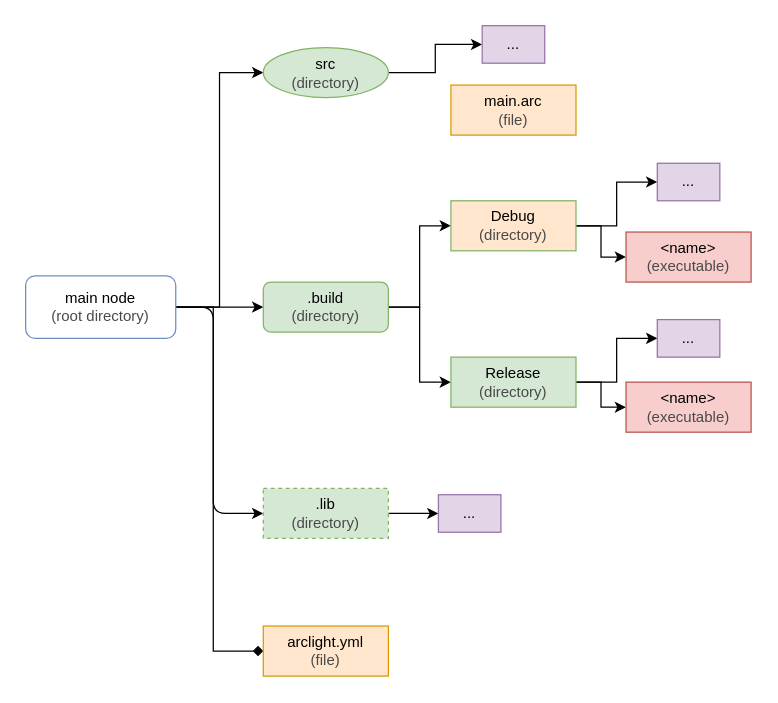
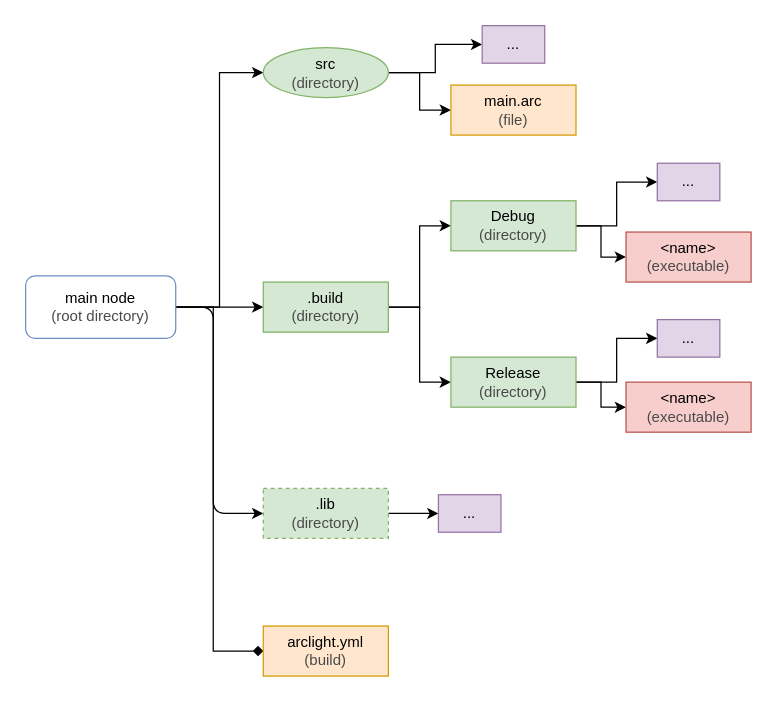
  <mxCell id="0" />
  <mxCell id="1" parent="0" />
  <mxCell id="2" style="edgeStyle=orthogonalEdgeStyle;rounded=0;orthogonalLoop=1;jettySize=auto;html=1;entryX=0;entryY=0.5;entryDx=0;entryDy=0;fontColor=#4A4A4A;" parent="1" source="6" target="13" edge="1"><mxGeometry relative="1" as="geometry" /></mxCell>
  <mxCell id="3" style="edgeStyle=orthogonalEdgeStyle;rounded=0;orthogonalLoop=1;jettySize=auto;html=1;entryX=0;entryY=0.5;entryDx=0;entryDy=0;fontColor=#4A4A4A;" parent="1" source="6" target="9" edge="1"><mxGeometry relative="1" as="geometry" /></mxCell>
  <mxCell id="4" style="edgeStyle=orthogonalEdgeStyle;rounded=0;orthogonalLoop=1;jettySize=auto;html=1;entryX=0;entryY=0.5;entryDx=0;entryDy=0;fontColor=#4A4A4A;endArrow=diamond;" parent="1" source="6" target="10" edge="1"><mxGeometry relative="1" as="geometry"><Array as="points"><mxPoint x="170" y="245" /><mxPoint x="170" y="520" /></Array></mxGeometry></mxCell>
  <mxCell id="5" style="edgeStyle=elbowEdgeStyle;html=1;entryX=0;entryY=0.5;entryDx=0;entryDy=0;" edge="1" parent="1" source="6" target="27"><mxGeometry relative="1" as="geometry"><Array as="points"><mxPoint x="170" y="330" /></Array></mxGeometry></mxCell>
  <mxCell id="6" value="&lt;font color=&quot;#000000&quot;&gt;main node&lt;/font&gt;&lt;br&gt;&lt;font color=&quot;#4a4a4a&quot;&gt;(root directory)&lt;/font&gt;" style="rounded=1;whiteSpace=wrap;html=1;fillColor=#ffffff;strokeColor=#6c8ebf;" parent="1" vertex="1"><mxGeometry x="20" y="220" width="120" height="50" as="geometry" /></mxCell>
  <mxCell id="7" style="edgeStyle=orthogonalEdgeStyle;rounded=0;orthogonalLoop=1;jettySize=auto;html=1;entryX=0;entryY=0.5;entryDx=0;entryDy=0;fontColor=#4A4A4A;" parent="1" source="9" target="24" edge="1"><mxGeometry relative="1" as="geometry" /></mxCell>
+ <mxCell id="8" value="" style="edgeStyle=orthogonalEdgeStyle;rounded=0;orthogonalLoop=1;jettySize=auto;html=1;fontColor=#4A4A4A;" parent="1" source="9" target="25" edge="1"><mxGeometry relative="1" as="geometry" /></mxCell>
  <mxCell id="9" value="&lt;font color=&quot;#000000&quot;&gt;src&lt;/font&gt;&lt;br&gt;&lt;font color=&quot;#4a4a4a&quot;&gt;(directory)&lt;/font&gt;" style="ellipse;whiteSpace=wrap;html=1;fillColor=#d5e8d4;strokeColor=#82b366;" parent="1" vertex="1"><mxGeometry x="210" y="37.5" width="100" height="40" as="geometry" /></mxCell>
- <mxCell id="10" value="&lt;font color=&quot;#000000&quot;&gt;arclight.yml&lt;br&gt;&lt;/font&gt;&lt;font color=&quot;#4a4a4a&quot;&gt;(file)&lt;/font&gt;" style="rounded=0;whiteSpace=wrap;html=1;fillColor=#ffe6cc;strokeColor=#d79b00;" parent="1" vertex="1"><mxGeometry x="210" y="500" width="100" height="40" as="geometry" /></mxCell>
+ <mxCell id="10" value="&lt;font color=&quot;#000000&quot;&gt;arclight.yml&lt;br&gt;&lt;/font&gt;&lt;font color=&quot;#4a4a4a&quot;&gt;(build)&lt;/font&gt;" style="rounded=0;whiteSpace=wrap;html=1;fillColor=#ffe6cc;strokeColor=#d79b00;" parent="1" vertex="1"><mxGeometry x="210" y="500" width="100" height="40" as="geometry" /></mxCell>
  <mxCell id="11" style="edgeStyle=orthogonalEdgeStyle;rounded=0;orthogonalLoop=1;jettySize=auto;html=1;entryX=0;entryY=0.5;entryDx=0;entryDy=0;fontColor=#4A4A4A;" parent="1" source="13" target="16" edge="1"><mxGeometry relative="1" as="geometry" /></mxCell>
  <mxCell id="12" style="edgeStyle=orthogonalEdgeStyle;rounded=0;orthogonalLoop=1;jettySize=auto;html=1;entryX=0;entryY=0.5;entryDx=0;entryDy=0;fontColor=#4A4A4A;" parent="1" source="13" target="19" edge="1"><mxGeometry relative="1" as="geometry" /></mxCell>
- <mxCell id="13" value=".&lt;font color=&quot;#000000&quot;&gt;build&lt;/font&gt;&lt;br&gt;&lt;font color=&quot;#4a4a4a&quot;&gt;(directory)&lt;/font&gt;" style="whiteSpace=wrap;html=1;fillColor=#d5e8d4;strokeColor=#82b366;rounded=1;" parent="1" vertex="1"><mxGeometry x="210" y="225" width="100" height="40" as="geometry" /></mxCell>
+ <mxCell id="13" value=".&lt;font color=&quot;#000000&quot;&gt;build&lt;/font&gt;&lt;br&gt;&lt;font color=&quot;#4a4a4a&quot;&gt;(directory)&lt;/font&gt;" style="rounded=0;whiteSpace=wrap;html=1;fillColor=#d5e8d4;strokeColor=#82b366;" parent="1" vertex="1"><mxGeometry x="210" y="225" width="100" height="40" as="geometry" /></mxCell>
  <mxCell id="14" style="edgeStyle=orthogonalEdgeStyle;rounded=0;orthogonalLoop=1;jettySize=auto;html=1;entryX=0;entryY=0.5;entryDx=0;entryDy=0;fontColor=#4A4A4A;" parent="1" source="16" target="20" edge="1"><mxGeometry relative="1" as="geometry" /></mxCell>
  <mxCell id="15" style="edgeStyle=orthogonalEdgeStyle;rounded=0;orthogonalLoop=1;jettySize=auto;html=1;entryX=0;entryY=0.5;entryDx=0;entryDy=0;fontColor=#4A4A4A;" parent="1" source="16" target="21" edge="1"><mxGeometry relative="1" as="geometry" /></mxCell>
- <mxCell id="16" value="&lt;font color=&quot;#000000&quot;&gt;Debug&lt;/font&gt;&lt;br&gt;&lt;font color=&quot;#4a4a4a&quot;&gt;(directory)&lt;/font&gt;" style="rounded=0;whiteSpace=wrap;html=1;fillColor=#ffe6cc;strokeColor=#82b366;" parent="1" vertex="1"><mxGeometry x="360" y="160" width="100" height="40" as="geometry" /></mxCell>
+ <mxCell id="16" value="&lt;font color=&quot;#000000&quot;&gt;Debug&lt;/font&gt;&lt;br&gt;&lt;font color=&quot;#4a4a4a&quot;&gt;(directory)&lt;/font&gt;" style="rounded=0;whiteSpace=wrap;html=1;fillColor=#d5e8d4;strokeColor=#82b366;" parent="1" vertex="1"><mxGeometry x="360" y="160" width="100" height="40" as="geometry" /></mxCell>
  <mxCell id="17" style="edgeStyle=orthogonalEdgeStyle;rounded=0;orthogonalLoop=1;jettySize=auto;html=1;entryX=0;entryY=0.5;entryDx=0;entryDy=0;fontColor=#4A4A4A;" parent="1" source="19" target="22" edge="1"><mxGeometry relative="1" as="geometry" /></mxCell>
  <mxCell id="18" style="edgeStyle=orthogonalEdgeStyle;rounded=0;orthogonalLoop=1;jettySize=auto;html=1;entryX=0;entryY=0.5;entryDx=0;entryDy=0;fontColor=#4A4A4A;" parent="1" source="19" target="23" edge="1"><mxGeometry relative="1" as="geometry" /></mxCell>
  <mxCell id="19" value="&lt;font color=&quot;#000000&quot;&gt;Release&lt;/font&gt;&lt;br&gt;&lt;font color=&quot;#4a4a4a&quot;&gt;(directory)&lt;/font&gt;" style="rounded=0;whiteSpace=wrap;html=1;fillColor=#d5e8d4;strokeColor=#82b366;" parent="1" vertex="1"><mxGeometry x="360" y="285" width="100" height="40" as="geometry" /></mxCell>
  <mxCell id="20" value="&lt;font color=&quot;#000000&quot;&gt;...&lt;/font&gt;" style="rounded=0;whiteSpace=wrap;html=1;fillColor=#e1d5e7;strokeColor=#9673a6;" parent="1" vertex="1"><mxGeometry x="525" y="130" width="50" height="30" as="geometry" /></mxCell>
  <mxCell id="21" value="&lt;font color=&quot;#000000&quot;&gt;&amp;lt;name&amp;gt;&lt;/font&gt;&lt;br&gt;&lt;font color=&quot;#4a4a4a&quot;&gt;(executable)&lt;/font&gt;" style="rounded=0;whiteSpace=wrap;html=1;fillColor=#f8cecc;strokeColor=#b85450;" parent="1" vertex="1"><mxGeometry x="500" y="185" width="100" height="40" as="geometry" /></mxCell>
  <mxCell id="22" value="&lt;font color=&quot;#000000&quot;&gt;...&lt;/font&gt;" style="rounded=0;whiteSpace=wrap;html=1;fillColor=#e1d5e7;strokeColor=#9673a6;" parent="1" vertex="1"><mxGeometry x="525" y="255" width="50" height="30" as="geometry" /></mxCell>
  <mxCell id="23" value="&lt;font color=&quot;#000000&quot;&gt;&amp;lt;name&amp;gt;&lt;/font&gt;&lt;br&gt;&lt;font color=&quot;#4a4a4a&quot;&gt;(executable)&lt;/font&gt;" style="rounded=0;whiteSpace=wrap;html=1;fillColor=#f8cecc;strokeColor=#b85450;" parent="1" vertex="1"><mxGeometry x="500" y="305" width="100" height="40" as="geometry" /></mxCell>
  <mxCell id="24" value="&lt;font color=&quot;#000000&quot;&gt;...&lt;/font&gt;" style="rounded=0;whiteSpace=wrap;html=1;fillColor=#e1d5e7;strokeColor=#9673a6;" parent="1" vertex="1"><mxGeometry x="385" y="20" width="50" height="30" as="geometry" /></mxCell>
  <mxCell id="25" value="&lt;font color=&quot;#000000&quot;&gt;main.arc&lt;/font&gt;&lt;br&gt;&lt;font color=&quot;#4a4a4a&quot;&gt;(file)&lt;/font&gt;" style="rounded=0;whiteSpace=wrap;html=1;fillColor=#ffe6cc;strokeColor=#d79b00;" parent="1" vertex="1"><mxGeometry x="360" y="67.5" width="100" height="40" as="geometry" /></mxCell>
  <mxCell id="26" style="edgeStyle=none;html=1;entryX=0;entryY=0.5;entryDx=0;entryDy=0;" edge="1" parent="1" source="27" target="28"><mxGeometry relative="1" as="geometry"><mxPoint x="340" y="410" as="targetPoint" /></mxGeometry></mxCell>
  <mxCell id="27" value=".&lt;font color=&quot;#000000&quot;&gt;lib&lt;/font&gt;&lt;br&gt;&lt;font color=&quot;#4a4a4a&quot;&gt;(directory)&lt;/font&gt;" style="rounded=0;whiteSpace=wrap;html=1;fillColor=#d5e8d4;strokeColor=#82b366;dashed=1;" vertex="1" parent="1"><mxGeometry x="210" y="390" width="100" height="40" as="geometry" /></mxCell>
  <mxCell id="28" value="&lt;font color=&quot;#000000&quot;&gt;...&lt;/font&gt;" style="rounded=0;whiteSpace=wrap;html=1;fillColor=#e1d5e7;strokeColor=#9673a6;" vertex="1" parent="1"><mxGeometry x="350" y="395" width="50" height="30" as="geometry" /></mxCell>
